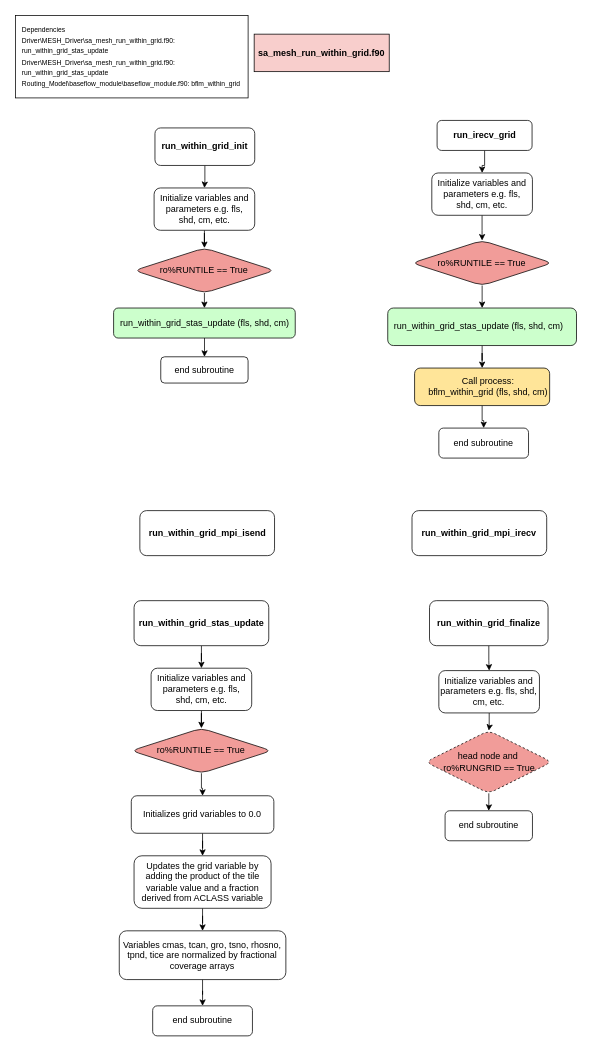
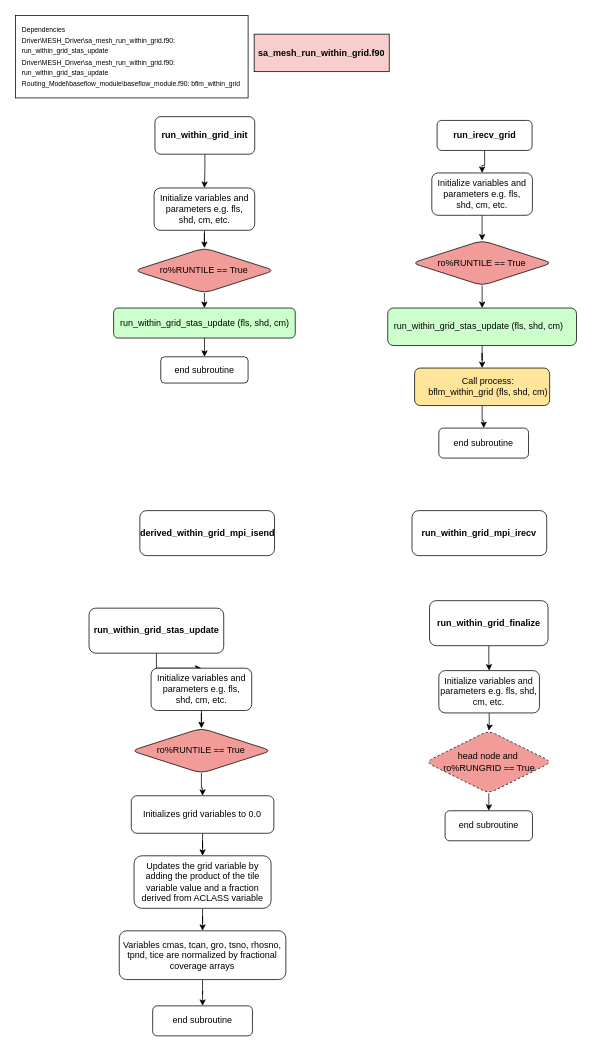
  <mxCell id="0" />
  <mxCell id="1" parent="0" />
  <mxCell id="2" value="&lt;b&gt;sa_mesh_run_within_grid.f90&lt;/b&gt;" style="rounded=0;whiteSpace=wrap;html=1;fillColor=#F8CECC;" parent="1" vertex="1"><mxGeometry x="338.07" y="45" width="180" height="50" as="geometry" /></mxCell>
  <mxCell id="3" style="edgeStyle=orthogonalEdgeStyle;rounded=0;orthogonalLoop=1;jettySize=auto;html=1;entryX=0.5;entryY=0;entryDx=0;entryDy=0;" parent="1" source="4" target="24" edge="1"><mxGeometry relative="1" as="geometry" /></mxCell>
- <mxCell id="4" value="&lt;b&gt;run_within_grid_init&lt;/b&gt;" style="rounded=1;whiteSpace=wrap;html=1;" parent="1" vertex="1"><mxGeometry x="205.88" y="170" width="132.96" height="50" as="geometry" /></mxCell>
+ <mxCell id="4" value="&lt;b&gt;run_within_grid_init&lt;/b&gt;" style="rounded=1;whiteSpace=wrap;html=1;" parent="1" vertex="1"><mxGeometry x="205.88" y="155" width="132.96" height="50" as="geometry" /></mxCell>
  <mxCell id="5" style="edgeStyle=orthogonalEdgeStyle;rounded=0;orthogonalLoop=1;jettySize=auto;html=1;entryX=0.5;entryY=0;entryDx=0;entryDy=0;" parent="1" source="6" target="28" edge="1"><mxGeometry relative="1" as="geometry" /></mxCell>
  <mxCell id="6" value="&lt;b&gt;run_irecv_grid&lt;/b&gt;" style="rounded=1;whiteSpace=wrap;html=1;" parent="1" vertex="1"><mxGeometry x="581.87" y="160" width="126.58" height="40" as="geometry" /></mxCell>
  <mxCell id="7" value="" style="edgeStyle=orthogonalEdgeStyle;rounded=0;orthogonalLoop=1;jettySize=auto;html=1;" parent="1" source="8" target="10" edge="1"><mxGeometry relative="1" as="geometry" /></mxCell>
  <mxCell id="8" value="&lt;div style=&quot;&quot;&gt;&lt;div style=&quot;text-align: center;&quot;&gt;&amp;nbsp; run_within_grid_stas_update&amp;nbsp;(fls, shd, cm)&lt;br&gt;&lt;/div&gt;&lt;/div&gt;" style="whiteSpace=wrap;html=1;rounded=1;align=left;fillColor=#CCFFCC;" parent="1" vertex="1"><mxGeometry x="516.09" y="410" width="251.57" height="50" as="geometry" /></mxCell>
  <mxCell id="9" value="" style="edgeStyle=orthogonalEdgeStyle;rounded=0;orthogonalLoop=1;jettySize=auto;html=1;entryX=0.5;entryY=0;entryDx=0;entryDy=0;" parent="1" source="10" edge="1" target="29"><mxGeometry relative="1" as="geometry"><mxPoint x="645.87" y="590" as="targetPoint" /></mxGeometry></mxCell>
  <mxCell id="10" value="&lt;div style=&quot;text-align: center;&quot;&gt;&lt;span style=&quot;background-color: initial;&quot;&gt;&amp;nbsp; &amp;nbsp; &amp;nbsp;Call process:&lt;/span&gt;&lt;/div&gt;&lt;div style=&quot;text-align: center;&quot;&gt;&amp;nbsp; &amp;nbsp; &amp;nbsp;bflm_within_grid&amp;nbsp;(fls, shd, cm)&lt;br&gt;&lt;/div&gt;" style="whiteSpace=wrap;html=1;align=left;rounded=1;fillColor=#FFE599;" parent="1" vertex="1"><mxGeometry x="551.88" y="490" width="180" height="50" as="geometry" /></mxCell>
  <mxCell id="11" style="edgeStyle=orthogonalEdgeStyle;rounded=0;orthogonalLoop=1;jettySize=auto;html=1;entryX=0.5;entryY=0;entryDx=0;entryDy=0;" parent="1" source="12" target="30" edge="1"><mxGeometry relative="1" as="geometry" /></mxCell>
  <mxCell id="12" value="&lt;div style=&quot;&quot;&gt;&lt;div style=&quot;text-align: center;&quot;&gt;&amp;nbsp; run_within_grid_stas_update&amp;nbsp;(fls, shd, cm)&lt;br&gt;&lt;/div&gt;&lt;/div&gt;" style="whiteSpace=wrap;html=1;rounded=1;align=left;fillColor=#CCFFCC;" parent="1" vertex="1"><mxGeometry x="150.75" y="410" width="242.07" height="40" as="geometry" /></mxCell>
  <mxCell id="13" style="edgeStyle=orthogonalEdgeStyle;rounded=0;orthogonalLoop=1;jettySize=auto;html=1;" parent="1" source="14" target="34" edge="1"><mxGeometry relative="1" as="geometry" /></mxCell>
- <mxCell id="14" value="&lt;b&gt;run_within_grid_stas_update&lt;/b&gt;" style="rounded=1;whiteSpace=wrap;html=1;" parent="1" vertex="1"><mxGeometry x="178.02" y="800" width="179.5" height="60" as="geometry" /></mxCell>
+ <mxCell id="14" value="&lt;b&gt;run_within_grid_stas_update&lt;/b&gt;" style="rounded=1;whiteSpace=wrap;html=1;" parent="1" vertex="1"><mxGeometry x="118.02" y="810" width="179.5" height="60" as="geometry" /></mxCell>
  <mxCell id="15" value="" style="edgeStyle=orthogonalEdgeStyle;rounded=0;orthogonalLoop=1;jettySize=auto;html=1;" parent="1" source="16" target="18" edge="1"><mxGeometry relative="1" as="geometry" /></mxCell>
  <mxCell id="16" value="Initializes grid variables to 0.0" style="whiteSpace=wrap;html=1;rounded=1;" parent="1" vertex="1"><mxGeometry x="174.32" y="1060" width="190" height="50" as="geometry" /></mxCell>
  <mxCell id="17" value="" style="edgeStyle=orthogonalEdgeStyle;rounded=0;orthogonalLoop=1;jettySize=auto;html=1;" parent="1" source="18" target="20" edge="1"><mxGeometry relative="1" as="geometry" /></mxCell>
  <mxCell id="18" value="Updates the grid variable by adding the product of the tile variable value and a fraction derived from ACLASS variable" style="whiteSpace=wrap;html=1;rounded=1;" parent="1" vertex="1"><mxGeometry x="178" y="1140" width="182.62" height="70" as="geometry" /></mxCell>
  <mxCell id="19" style="edgeStyle=orthogonalEdgeStyle;rounded=0;orthogonalLoop=1;jettySize=auto;html=1;entryX=0.5;entryY=0;entryDx=0;entryDy=0;" parent="1" source="20" target="35" edge="1"><mxGeometry relative="1" as="geometry" /></mxCell>
  <mxCell id="20" value="Variables&amp;nbsp;cmas, tcan, gro, tsno, rhosno, tpnd, tice are normalized by fractional coverage arrays" style="whiteSpace=wrap;html=1;rounded=1;" parent="1" vertex="1"><mxGeometry x="158.32" y="1240" width="222" height="65" as="geometry" /></mxCell>
  <mxCell id="21" style="edgeStyle=orthogonalEdgeStyle;rounded=0;orthogonalLoop=1;jettySize=auto;html=1;exitX=0.5;exitY=1;exitDx=0;exitDy=0;entryX=0.5;entryY=0;entryDx=0;entryDy=0;" parent="1" source="22" target="12" edge="1"><mxGeometry relative="1" as="geometry" /></mxCell>
  <mxCell id="22" value="&lt;div&gt;ro%RUNTILE == True&lt;/div&gt;" style="rhombus;whiteSpace=wrap;html=1;rounded=1;fillColor=#F19C99;" parent="1" vertex="1"><mxGeometry x="178.34" y="330" width="186.89" height="60" as="geometry" /></mxCell>
  <mxCell id="23" style="edgeStyle=orthogonalEdgeStyle;rounded=0;orthogonalLoop=1;jettySize=auto;html=1;" parent="1" source="24" target="22" edge="1"><mxGeometry relative="1" as="geometry" /></mxCell>
  <mxCell id="24" value="Initialize variables and parameters e.g. fls, shd,&amp;nbsp;cm, etc." style="rounded=1;whiteSpace=wrap;html=1;" parent="1" vertex="1"><mxGeometry x="204.732" y="249.999" width="134.105" height="56.407" as="geometry" /></mxCell>
  <mxCell id="25" style="edgeStyle=orthogonalEdgeStyle;rounded=0;orthogonalLoop=1;jettySize=auto;html=1;entryX=0.5;entryY=0;entryDx=0;entryDy=0;" parent="1" source="26" target="8" edge="1"><mxGeometry relative="1" as="geometry" /></mxCell>
  <mxCell id="26" value="&lt;div&gt;ro%RUNTILE == True&lt;/div&gt;" style="rhombus;whiteSpace=wrap;html=1;rounded=1;fillColor=#F19C99;" parent="1" vertex="1"><mxGeometry x="548.43" y="320" width="186.89" height="60" as="geometry" /></mxCell>
  <mxCell id="27" style="edgeStyle=orthogonalEdgeStyle;rounded=0;orthogonalLoop=1;jettySize=auto;html=1;entryX=0.5;entryY=0;entryDx=0;entryDy=0;" parent="1" source="28" target="26" edge="1"><mxGeometry relative="1" as="geometry" /></mxCell>
  <mxCell id="28" value="Initialize variables and parameters e.g. fls, shd,&amp;nbsp;cm, etc." style="rounded=1;whiteSpace=wrap;html=1;" parent="1" vertex="1"><mxGeometry x="574.822" y="229.999" width="134.105" height="56.407" as="geometry" /></mxCell>
  <mxCell id="29" value="end subroutine" style="whiteSpace=wrap;html=1;rounded=1;" parent="1" vertex="1"><mxGeometry x="584.2" y="570" width="119.52" height="40" as="geometry" /></mxCell>
  <mxCell id="30" value="end subroutine" style="whiteSpace=wrap;html=1;rounded=1;" parent="1" vertex="1"><mxGeometry x="213.6" y="475" width="116.38" height="35" as="geometry" /></mxCell>
  <mxCell id="31" style="edgeStyle=orthogonalEdgeStyle;rounded=0;orthogonalLoop=1;jettySize=auto;html=1;" parent="1" source="32" target="16" edge="1"><mxGeometry relative="1" as="geometry" /></mxCell>
  <mxCell id="32" value="&lt;div&gt;ro%RUNTILE == True&lt;/div&gt;" style="rhombus;whiteSpace=wrap;html=1;rounded=1;fillColor=#F19C99;" parent="1" vertex="1"><mxGeometry x="174.32" y="970" width="186.89" height="60" as="geometry" /></mxCell>
  <mxCell id="33" style="edgeStyle=orthogonalEdgeStyle;rounded=0;orthogonalLoop=1;jettySize=auto;html=1;" parent="1" source="34" target="32" edge="1"><mxGeometry relative="1" as="geometry" /></mxCell>
  <mxCell id="34" value="Initialize variables and parameters e.g. fls, shd,&amp;nbsp;cm, etc." style="rounded=1;whiteSpace=wrap;html=1;" parent="1" vertex="1"><mxGeometry x="200.712" y="889.999" width="134.105" height="56.407" as="geometry" /></mxCell>
  <mxCell id="35" value="end subroutine" style="whiteSpace=wrap;html=1;rounded=1;" parent="1" vertex="1"><mxGeometry x="202.83" y="1340" width="132.96" height="40" as="geometry" /></mxCell>
  <mxCell id="36" value="" style="group" vertex="1" connectable="0" parent="1"><mxGeometry width="310" height="110" as="geometry" x="20" y="20" /></mxCell>
  <mxCell id="37" value="" style="rounded=0;whiteSpace=wrap;html=1;" vertex="1" parent="36"><mxGeometry width="310.0" height="110.0" as="geometry" /></mxCell>
  <mxCell id="38" value="&lt;font style=&quot;font-size: 9px;&quot;&gt;Dependencies&lt;/font&gt;&lt;div&gt;&lt;div&gt;&lt;font style=&quot;font-size: 9px;&quot;&gt;Driver\MESH_Driver\sa_mesh_run_within_grid.f90:&lt;/font&gt; &lt;font style=&quot;font-size: 9px;&quot;&gt;run_within_grid_stas_update&lt;/font&gt;&lt;/div&gt;&lt;div&gt;&lt;font style=&quot;font-size: 9px;&quot;&gt;Driver\MESH_Driver\sa_mesh_run_within_grid.f90: run_within_grid_stas_update&lt;/font&gt;&lt;/div&gt;&lt;div&gt;&lt;font style=&quot;font-size: 9px;&quot;&gt;Routing_Model\baseflow_module\baseflow_module.f90: bflm_within_grid&lt;/font&gt;&lt;/div&gt;&lt;/div&gt;" style="text;html=1;align=left;verticalAlign=middle;whiteSpace=wrap;rounded=0;" vertex="1" parent="36"><mxGeometry x="7.153" width="295.097" height="107.027" as="geometry" /></mxCell>
- <mxCell id="39" value="&lt;b&gt;run_within_grid_mpi_isend&lt;/b&gt;" style="rounded=1;whiteSpace=wrap;html=1;" vertex="1" parent="1"><mxGeometry x="185.73" y="680" width="179.5" height="60" as="geometry" /></mxCell>
+ <mxCell id="39" value="&lt;b&gt;derived_within_grid_mpi_isend&lt;/b&gt;" style="rounded=1;whiteSpace=wrap;html=1;" vertex="1" parent="1"><mxGeometry x="185.73" y="680" width="179.5" height="60" as="geometry" /></mxCell>
  <mxCell id="40" value="&lt;b&gt;run_within_grid_mpi_irecv&lt;/b&gt;" style="rounded=1;whiteSpace=wrap;html=1;" vertex="1" parent="1"><mxGeometry x="548.43" y="680" width="179.5" height="60" as="geometry" /></mxCell>
  <mxCell id="41" value="" style="edgeStyle=orthogonalEdgeStyle;rounded=0;orthogonalLoop=1;jettySize=auto;html=1;" parent="1" source="42" target="45" edge="1"><mxGeometry relative="1" as="geometry"><mxPoint x="649.75" y="892" as="targetPoint" /></mxGeometry></mxCell>
  <mxCell id="42" value="&lt;b&gt;run_within_grid_finalize&lt;/b&gt;" style="rounded=1;whiteSpace=wrap;html=1;" parent="1" vertex="1"><mxGeometry x="571.75" y="800" width="158" height="60" as="geometry" /></mxCell>
  <mxCell id="43" value="end subroutine" style="whiteSpace=wrap;html=1;rounded=1;" parent="1" vertex="1"><mxGeometry x="592.53" y="1080" width="116.44" height="40" as="geometry" /></mxCell>
  <mxCell id="44" style="edgeStyle=orthogonalEdgeStyle;rounded=0;orthogonalLoop=1;jettySize=auto;html=1;entryX=0.5;entryY=0;entryDx=0;entryDy=0;" parent="1" source="45" target="47" edge="1"><mxGeometry relative="1" as="geometry" /></mxCell>
  <mxCell id="45" value="Initialize variables and parameters e.g. fls, shd, cm, etc." style="rounded=1;whiteSpace=wrap;html=1;" parent="1" vertex="1"><mxGeometry x="584.202" y="893.209" width="134.105" height="56.407" as="geometry" /></mxCell>
  <mxCell id="46" style="edgeStyle=orthogonalEdgeStyle;rounded=0;orthogonalLoop=1;jettySize=auto;html=1;" edge="1" parent="1" source="47" target="43"><mxGeometry relative="1" as="geometry" /></mxCell>
  <mxCell id="47" value="head node and&amp;nbsp;&lt;div&gt;ro%RUNGRID == True&lt;/div&gt;" style="rhombus;whiteSpace=wrap;html=1;rounded=1;fillColor=#F19C99;dashed=1;" parent="1" vertex="1"><mxGeometry x="566.5" y="973.21" width="168.5" height="83.59" as="geometry" /></mxCell>
